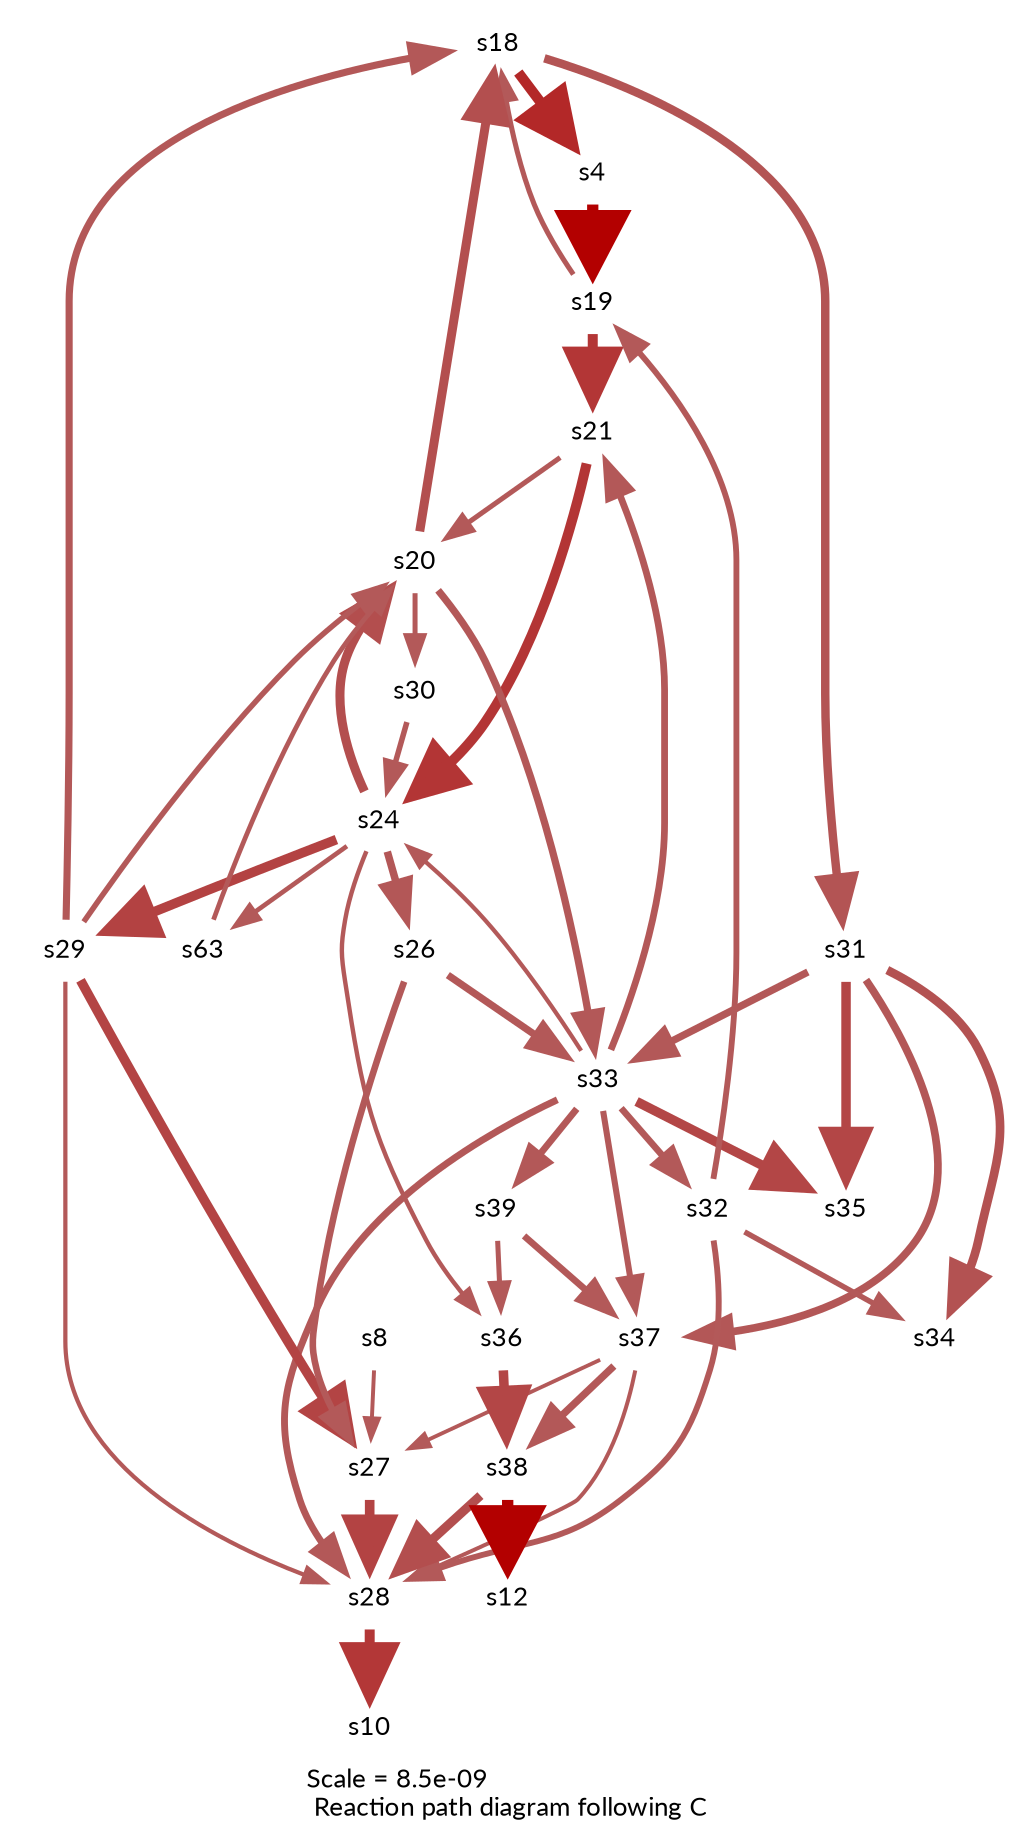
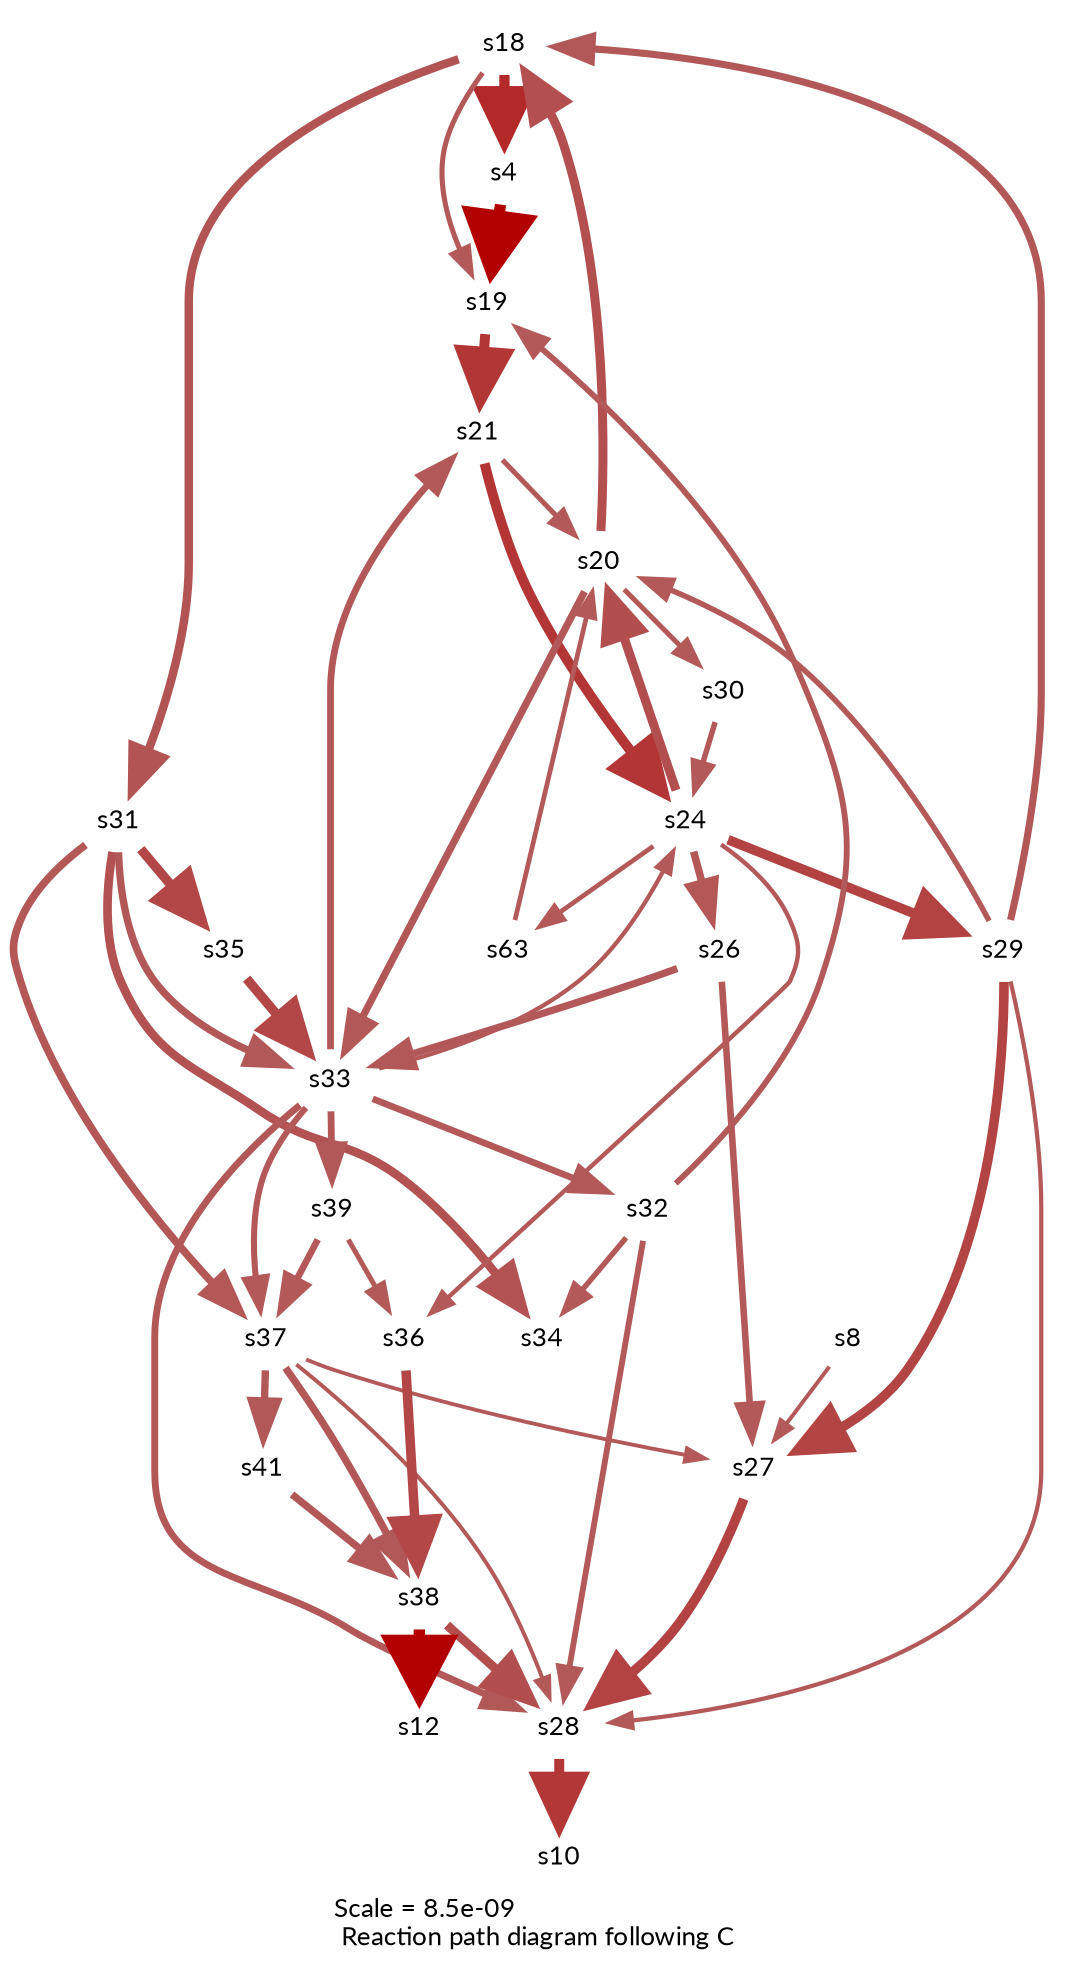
  digraph {
    fontname=Lato
    label="Scale = 8.5e-09\l Reaction path diagram following C"
    node [color=none fixedsize=false fontname=Lato]
    edge [arrowsize=1.96 color="1.0, 0.5, 0.7*0.5" fontname=Lato penwidth=3.92]
    s18 [height=0.1 width=0.1]
    s4 [height=0.1 width=0.1]
    s19 [height=0.1 width=0.1]
    s31 [height=0.1 width=0.1]
    s21 [height=0.1 width=0.1]
    s34 [height=0.1 width=0.1]
    s33 [height=0.1 width=0.1]
    s37 [height=0.1 width=0.1]
    s35 [height=0.1 width=0.1]
    s20 [height=0.1 width=0.1]
    s24 [height=0.1 width=0.1]
    s30 [height=0.1 width=0.1]
    s28 [height=0.1 width=0.1]
    s32 [height=0.1 width=0.1]
    s39 [height=0.1 width=0.1]
    s29 [height=0.1 width=0.1]
    s27 [height=0.1 width=0.1]
    s10 [height=0.1 width=0.1]
    s38 [height=0.1 width=0.1]
+   s41 [height=0.1 width=0.1]
    n21 [height=0.1 label=s63 width=0.1]
    n22 [height=0.1 label=s26 width=0.1]
    s36 [height=0.1 width=0.1]
    s12 [height=0.1 width=0.1]
    s8 [height=0.1 width=0.1]
    s18 -> s4 [arrowsize=2.72 color="1.0, 0.775, 0.7*0.775" penwidth=5.44]
-   s19 -> s18 [arrowsize=1.35 color="1.0, 0.501, 0.7*0.501" penwidth=2.7]
+   s18 -> s19 [arrowsize=1.35 color="1.0, 0.501, 0.7*0.501" penwidth=2.7]
    s18 -> s31 [arrowsize=2.24 color="1.0, 0.53, 0.7*0.53" penwidth=4.47]
    s4 -> s19 [arrowsize=2.99 color="1.0, 1.44, 0.7*1.44" penwidth=5.97]
    s19 -> s21 [arrowsize=2.65 color="1.0, 0.697, 0.7*0.697" penwidth=5.29]
    s31 -> s34 [arrowsize=2.3 color="1.0, 0.54, 0.7*0.54" penwidth=4.6]
    s31 -> s33 [arrowsize=1.95 color="1.0, 0.508, 0.7*0.508" penwidth=3.9]
    s31 -> s37 [arrowsize=2.03 color="1.0, 0.512, 0.7*0.512" penwidth=4.07]
    s31 -> s35 [arrowsize=2.51 color="1.0, 0.604, 0.7*0.604" penwidth=5.02]
    s21 -> s20 [arrowsize=1.34 penwidth=2.68]
    s21 -> s24 [arrowsize=2.65 color="1.0, 0.7, 0.7*0.7" penwidth=5.3]
    s33 -> s21 [arrowsize=1.79 color="1.0, 0.504, 0.7*0.504" penwidth=3.59]
    s33 -> s37 [arrowsize=1.62 color="1.0, 0.502, 0.7*0.502" penwidth=3.23]
    s33 -> s24 [arrowsize=1.12 penwidth=2.25]
    s33 -> s28 [arrowsize=1.82 color="1.0, 0.504, 0.7*0.504" penwidth=3.65]
    s33 -> s32 [arrowsize=1.76 color="1.0, 0.503, 0.7*0.503" penwidth=3.52]
    s33 -> s39 [arrowsize=1.8 color="1.0, 0.504, 0.7*0.504" penwidth=3.59]
    s37 -> s28 [arrowsize=1.05 penwidth=2.11]
    s37 -> s27 [arrowsize=1.02 penwidth=2.04]
    s37 -> s38 [color="1.0, 0.508, 0.7*0.508"]
-   s33 -> s35 [arrowsize=2.51 color="1.0, 0.604, 0.7*0.604" penwidth=5.02]
+   s37 -> s41 [color="1.0, 0.508, 0.7*0.508"]
+   s35 -> s33 [arrowsize=2.51 color="1.0, 0.604, 0.7*0.604" penwidth=5.02]
    s20 -> s18 [arrowsize=2.38 color="1.0, 0.558, 0.7*0.558" penwidth=4.76]
    s20 -> s33 [arrowsize=1.92 color="1.0, 0.507, 0.7*0.507" penwidth=3.84]
    s20 -> s30 [arrowsize=1.33 penwidth=2.65]
    s24 -> s20 [arrowsize=2.4 color="1.0, 0.563, 0.7*0.563" penwidth=4.8]
    s24 -> s29 [arrowsize=2.55 color="1.0, 0.627, 0.7*0.627" penwidth=5.11]
    s24 -> n21 [arrowsize=1.24 penwidth=2.48]
    s24 -> n22 [arrowsize=2 color="1.0, 0.51, 0.7*0.51" penwidth=3.99]
    s24 -> s36 [arrowsize=1.17 penwidth=2.34]
    s30 -> s24 [arrowsize=1.46 color="1.0, 0.501, 0.7*0.501" penwidth=2.93]
    s28 -> s10 [arrowsize=2.64 color="1.0, 0.692, 0.7*0.692" penwidth=5.28]
    s32 -> s19 [arrowsize=1.55 color="1.0, 0.501, 0.7*0.501" penwidth=3.1]
    s32 -> s34 [arrowsize=1.45 color="1.0, 0.501, 0.7*0.501" penwidth=2.89]
    s32 -> s28 [arrowsize=1.56 color="1.0, 0.501, 0.7*0.501" penwidth=3.12]
    s39 -> s37 [arrowsize=1.77 color="1.0, 0.503, 0.7*0.503" penwidth=3.54]
    s39 -> s36 [arrowsize=1.34 penwidth=2.67]
    s29 -> s18 [arrowsize=1.88 color="1.0, 0.506, 0.7*0.506" penwidth=3.77]
    s29 -> s20 [arrowsize=1.47 color="1.0, 0.501, 0.7*0.501" penwidth=2.93]
    s29 -> s28 [arrowsize=1.12 penwidth=2.24]
    s29 -> s27 [arrowsize=2.54 color="1.0, 0.62, 0.7*0.62" penwidth=5.08]
    s27 -> s28 [arrowsize=2.55 color="1.0, 0.624, 0.7*0.624" penwidth=5.09]
    s38 -> s28 [arrowsize=2.4 color="1.0, 0.562, 0.7*0.562" penwidth=4.79]
    s38 -> s12 [arrowsize=3 color="1.0, 1.5, 0.7*1.5" penwidth=6]
+   s41 -> s38 [color="1.0, 0.508, 0.7*0.508"]
    n21 -> s20 [arrowsize=1.26 penwidth=2.52]
    n22 -> s33 [arrowsize=1.92 color="1.0, 0.507, 0.7*0.507" penwidth=3.83]
    n22 -> s27 [arrowsize=1.74 color="1.0, 0.503, 0.7*0.503" penwidth=3.49]
    s36 -> s38 [arrowsize=2.52 color="1.0, 0.609, 0.7*0.609" penwidth=5.04]
    s8 -> s27 [arrowsize=1.04 penwidth=2.09]
  }
